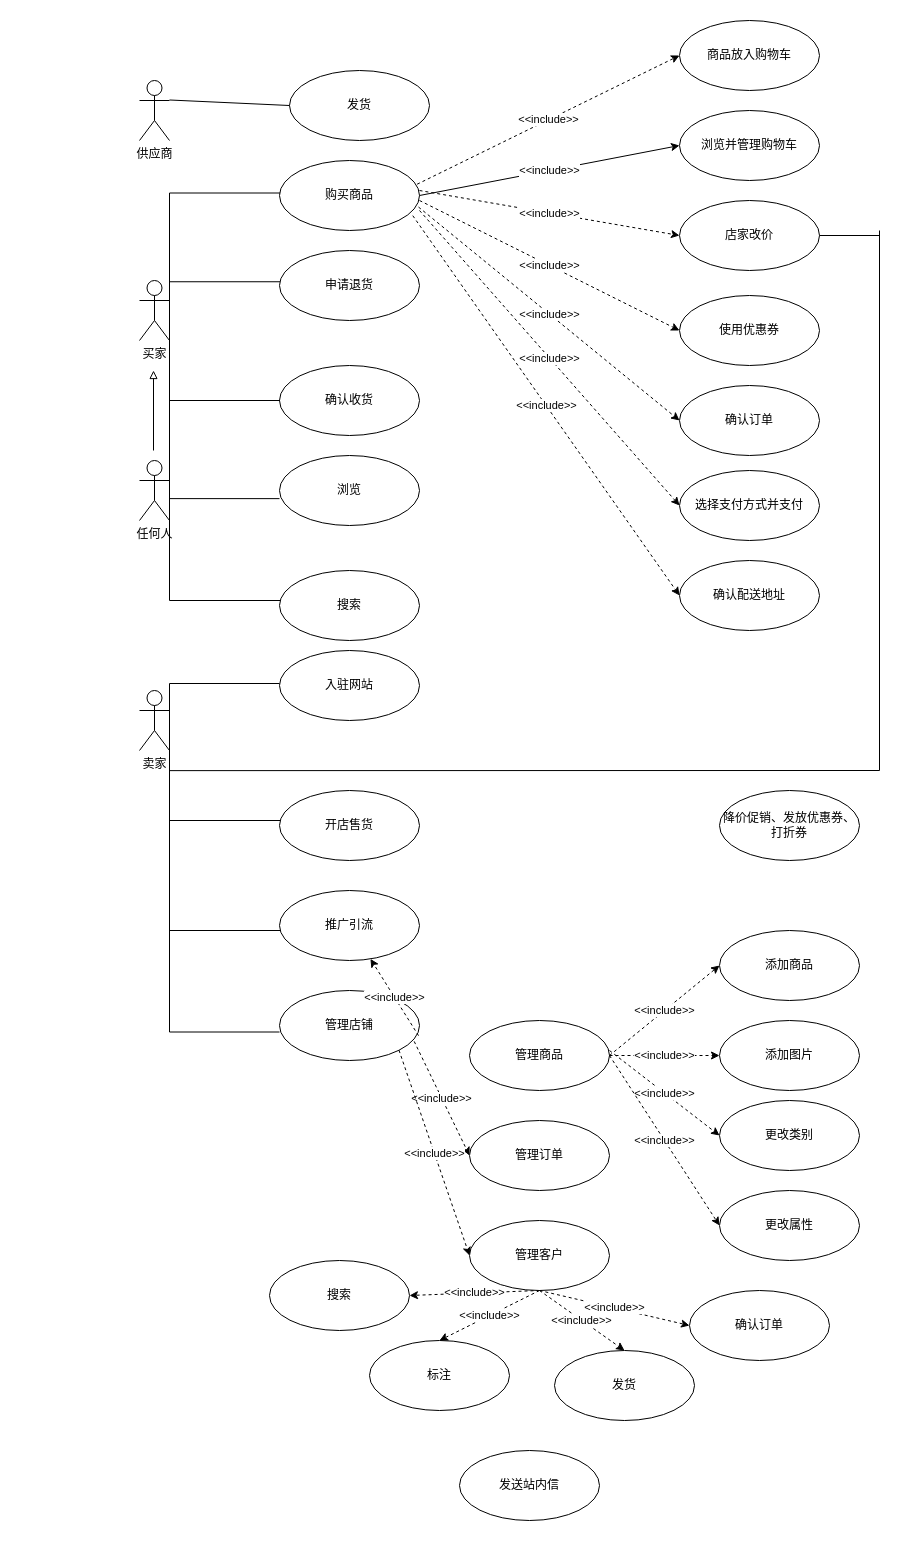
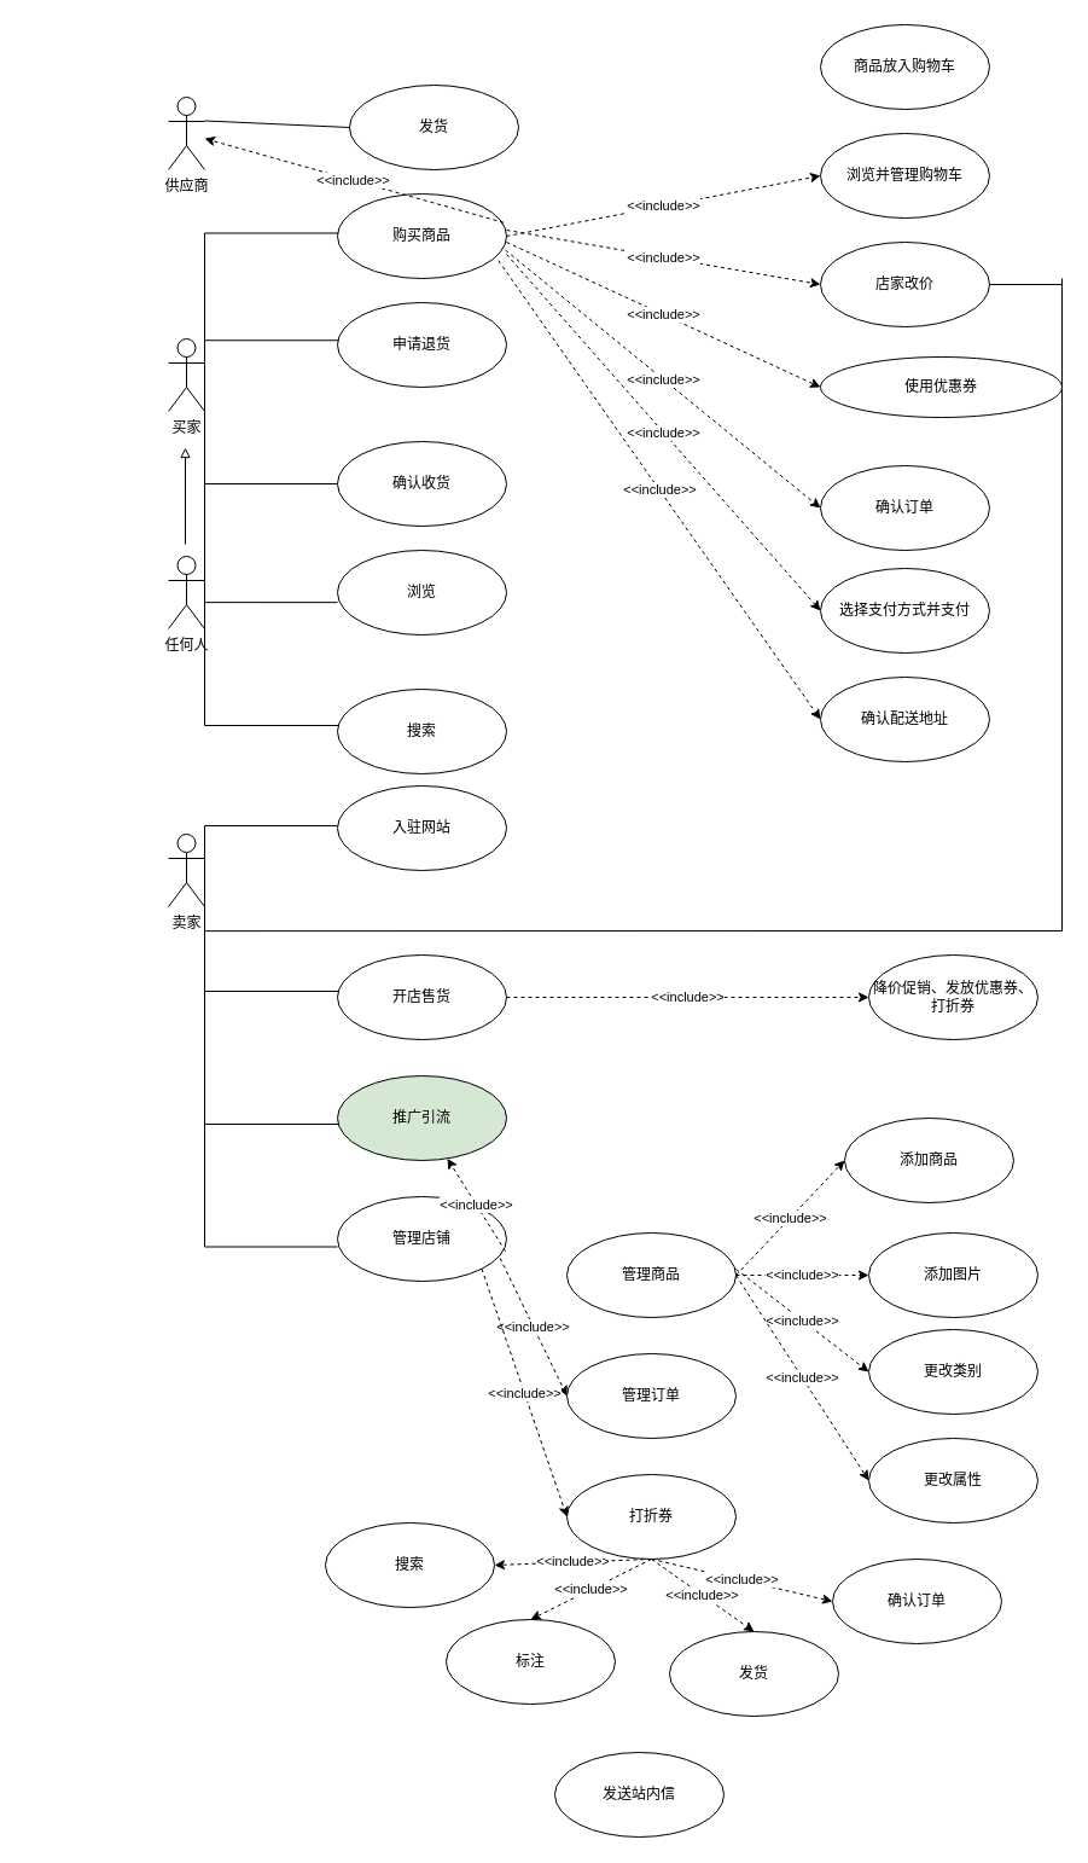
  <mxCell id="0" />
  <mxCell id="1" parent="0" />
  <mxCell id="2" value="任何人" style="shape=umlActor;verticalLabelPosition=bottom;verticalAlign=top;html=1;" vertex="1" parent="1"><mxGeometry x="139" y="460" width="30" height="60" as="geometry" /></mxCell>
  <mxCell id="3" value="买家" style="shape=umlActor;verticalLabelPosition=bottom;verticalAlign=top;html=1;" vertex="1" parent="1"><mxGeometry x="139" y="280" width="30" height="60" as="geometry" /></mxCell>
  <mxCell id="4" value="卖家" style="shape=umlActor;verticalLabelPosition=bottom;verticalAlign=top;html=1;" vertex="1" parent="1"><mxGeometry x="139" y="690" width="30" height="60" as="geometry" /></mxCell>
  <mxCell id="5" value="" style="endArrow=block;html=1;endFill=0;" edge="1" parent="1"><mxGeometry width="50" height="50" relative="1" as="geometry"><mxPoint x="153" y="450" as="sourcePoint" /><mxPoint x="153" y="370" as="targetPoint" /></mxGeometry></mxCell>
  <mxCell id="6" value="入驻网站" style="ellipse;whiteSpace=wrap;html=1;" vertex="1" parent="1"><mxGeometry x="279" y="650" width="140" height="70" as="geometry" /></mxCell>
  <mxCell id="7" value="开店售货" style="ellipse;whiteSpace=wrap;html=1;" vertex="1" parent="1"><mxGeometry x="279" y="790" width="140" height="70" as="geometry" /></mxCell>
- <mxCell id="8" value="推广引流" style="ellipse;whiteSpace=wrap;html=1;" vertex="1" parent="1"><mxGeometry x="279" y="890" width="140" height="70" as="geometry" /></mxCell>
+ <mxCell id="8" value="推广引流" style="ellipse;whiteSpace=wrap;html=1;fillColor=#d5e8d4;" vertex="1" parent="1"><mxGeometry x="279" y="890" width="140" height="70" as="geometry" /></mxCell>
  <mxCell id="9" value="供应商" style="shape=umlActor;verticalLabelPosition=bottom;verticalAlign=top;html=1;" vertex="1" parent="1"><mxGeometry x="139" y="80" width="30" height="60" as="geometry" /></mxCell>
  <mxCell id="10" value="浏览" style="ellipse;whiteSpace=wrap;html=1;" vertex="1" parent="1"><mxGeometry x="279" y="455" width="140" height="70" as="geometry" /></mxCell>
  <mxCell id="11" value="搜索" style="ellipse;whiteSpace=wrap;html=1;" vertex="1" parent="1"><mxGeometry x="279" y="570" width="140" height="70" as="geometry" /></mxCell>
  <mxCell id="12" value="降价促销、发放优惠券、打折券" style="ellipse;whiteSpace=wrap;html=1;" vertex="1" parent="1"><mxGeometry x="719" y="790" width="140" height="70" as="geometry" /></mxCell>
  <mxCell id="13" value="购买商品" style="ellipse;whiteSpace=wrap;html=1;" vertex="1" parent="1"><mxGeometry x="279" y="160" width="140" height="70" as="geometry" /></mxCell>
  <mxCell id="14" value="商品放入购物车" style="ellipse;whiteSpace=wrap;html=1;" vertex="1" parent="1"><mxGeometry x="679" y="20" width="140" height="70" as="geometry" /></mxCell>
  <mxCell id="15" value="浏览并管理购物车" style="ellipse;whiteSpace=wrap;html=1;" vertex="1" parent="1"><mxGeometry x="679" y="110" width="140" height="70" as="geometry" /></mxCell>
  <mxCell id="16" value="店家改价" style="ellipse;whiteSpace=wrap;html=1;" vertex="1" parent="1"><mxGeometry x="679" y="200" width="140" height="70" as="geometry" /></mxCell>
  <mxCell id="17" value="发货" style="ellipse;whiteSpace=wrap;html=1;" vertex="1" parent="1"><mxGeometry x="289" y="70" width="140" height="70" as="geometry" /></mxCell>
- <mxCell id="18" value="使用优惠券" style="ellipse;whiteSpace=wrap;html=1;" vertex="1" parent="1"><mxGeometry x="679" y="295" width="140" height="70" as="geometry" /></mxCell>
+ <mxCell id="18" value="使用优惠券" style="ellipse;whiteSpace=wrap;html=1;" vertex="1" parent="1"><mxGeometry x="679" y="295" width="200" height="50" as="geometry" /></mxCell>
  <mxCell id="19" value="确认订单" style="ellipse;whiteSpace=wrap;html=1;" vertex="1" parent="1"><mxGeometry x="679" y="385" width="140" height="70" as="geometry" /></mxCell>
  <mxCell id="20" value="确认配送地址" style="ellipse;whiteSpace=wrap;html=1;" vertex="1" parent="1"><mxGeometry x="679" y="560" width="140" height="70" as="geometry" /></mxCell>
  <mxCell id="21" value="选择支付方式并支付" style="ellipse;whiteSpace=wrap;html=1;" vertex="1" parent="1"><mxGeometry x="679" y="470" width="140" height="70" as="geometry" /></mxCell>
  <mxCell id="22" value="确认收货" style="ellipse;whiteSpace=wrap;html=1;" vertex="1" parent="1"><mxGeometry x="279" y="365" width="140" height="70" as="geometry" /></mxCell>
  <mxCell id="23" value="申请退货" style="ellipse;whiteSpace=wrap;html=1;" vertex="1" parent="1"><mxGeometry x="279" y="250" width="140" height="70" as="geometry" /></mxCell>
  <mxCell id="24" value="管理店铺" style="ellipse;whiteSpace=wrap;html=1;" vertex="1" parent="1"><mxGeometry x="279" y="990" width="140" height="70" as="geometry" /></mxCell>
  <mxCell id="25" value="管理商品" style="ellipse;whiteSpace=wrap;html=1;" vertex="1" parent="1"><mxGeometry x="469" y="1020" width="140" height="70" as="geometry" /></mxCell>
  <mxCell id="26" value="管理订单" style="ellipse;whiteSpace=wrap;html=1;" vertex="1" parent="1"><mxGeometry x="469" y="1120" width="140" height="70" as="geometry" /></mxCell>
- <mxCell id="27" value="管理客户" style="ellipse;whiteSpace=wrap;html=1;" vertex="1" parent="1"><mxGeometry x="469" y="1220" width="140" height="70" as="geometry" /></mxCell>
- <mxCell id="28" value="添加商品" style="ellipse;whiteSpace=wrap;html=1;" vertex="1" parent="1"><mxGeometry x="719" y="930" width="140" height="70" as="geometry" /></mxCell>
+ <mxCell id="27" value="打折券" style="ellipse;whiteSpace=wrap;html=1;" vertex="1" parent="1"><mxGeometry x="469" y="1220" width="140" height="70" as="geometry" /></mxCell>
+ <mxCell id="28" value="添加商品" style="ellipse;whiteSpace=wrap;html=1;" vertex="1" parent="1"><mxGeometry x="699" y="925" width="140" height="70" as="geometry" /></mxCell>
  <mxCell id="29" value="添加图片" style="ellipse;whiteSpace=wrap;html=1;" vertex="1" parent="1"><mxGeometry x="719" y="1020" width="140" height="70" as="geometry" /></mxCell>
  <mxCell id="30" value="更改类别" style="ellipse;whiteSpace=wrap;html=1;" vertex="1" parent="1"><mxGeometry x="719" y="1100" width="140" height="70" as="geometry" /></mxCell>
  <mxCell id="31" value="更改属性" style="ellipse;whiteSpace=wrap;html=1;" vertex="1" parent="1"><mxGeometry x="719" y="1190" width="140" height="70" as="geometry" /></mxCell>
  <mxCell id="32" value="确认订单" style="ellipse;whiteSpace=wrap;html=1;" vertex="1" parent="1"><mxGeometry x="689" y="1290" width="140" height="70" as="geometry" /></mxCell>
  <mxCell id="33" value="发货" style="ellipse;whiteSpace=wrap;html=1;" vertex="1" parent="1"><mxGeometry x="554" y="1350" width="140" height="70" as="geometry" /></mxCell>
  <mxCell id="34" value="搜索" style="ellipse;whiteSpace=wrap;html=1;" vertex="1" parent="1"><mxGeometry x="269" y="1260" width="140" height="70" as="geometry" /></mxCell>
  <mxCell id="35" value="标注" style="ellipse;whiteSpace=wrap;html=1;" vertex="1" parent="1"><mxGeometry x="369" y="1340" width="140" height="70" as="geometry" /></mxCell>
  <mxCell id="36" value="发送站内信" style="ellipse;whiteSpace=wrap;html=1;" vertex="1" parent="1"><mxGeometry x="459" y="1450" width="140" height="70" as="geometry" /></mxCell>
  <mxCell id="37" value="" style="endArrow=none;html=1;exitX=0.5;exitY=0.5;exitDx=0;exitDy=0;exitPerimeter=0;entryX=0;entryY=0.5;entryDx=0;entryDy=0;" edge="1" parent="1" target="17"><mxGeometry width="50" height="50" relative="1" as="geometry"><mxPoint x="169" y="99.49" as="sourcePoint" /><mxPoint x="313.995" y="89.998" as="targetPoint" /></mxGeometry></mxCell>
  <mxCell id="38" value="" style="shape=partialRectangle;whiteSpace=wrap;html=1;bottom=1;right=1;left=1;top=0;fillColor=none;routingCenterX=-0.5;rotation=90;" vertex="1" parent="1"><mxGeometry x="20.25" y="341.25" width="407.5" height="110" as="geometry" /></mxCell>
  <mxCell id="39" value="" style="shape=partialRectangle;whiteSpace=wrap;html=1;left=0;right=0;fillColor=none;" vertex="1" parent="1"><mxGeometry x="169" y="281.25" width="110" height="118.75" as="geometry" /></mxCell>
  <mxCell id="40" value="" style="endArrow=none;html=1;exitX=0.75;exitY=1;exitDx=0;exitDy=0;entryX=0.75;entryY=0;entryDx=0;entryDy=0;" edge="1" parent="1" source="38" target="38"><mxGeometry width="50" height="50" relative="1" as="geometry"><mxPoint x="179" y="109.49" as="sourcePoint" /><mxPoint x="299" y="115" as="targetPoint" /></mxGeometry></mxCell>
  <mxCell id="41" value="" style="shape=partialRectangle;whiteSpace=wrap;html=1;bottom=1;right=1;left=1;top=0;fillColor=none;routingCenterX=-0.5;rotation=90;" vertex="1" parent="1"><mxGeometry x="49.5" y="802.5" width="348.5" height="109.5" as="geometry" /></mxCell>
  <mxCell id="42" value="" style="shape=partialRectangle;whiteSpace=wrap;html=1;left=0;right=0;fillColor=none;" vertex="1" parent="1"><mxGeometry x="169" y="820" width="110" height="110" as="geometry" /></mxCell>
- <mxCell id="43" value="&amp;lt;&amp;lt;include&amp;gt;&amp;gt;" style="endArrow=classic;html=1;dashed=1;exitX=0.983;exitY=0.339;exitDx=0;exitDy=0;exitPerimeter=0;entryX=0;entryY=0.5;entryDx=0;entryDy=0;" edge="1" parent="1" source="13" target="14"><mxGeometry width="50" height="50" relative="1" as="geometry"><mxPoint x="469" y="80" as="sourcePoint" /><mxPoint x="519" y="30" as="targetPoint" /></mxGeometry></mxCell>
- <mxCell id="44" value="&amp;lt;&amp;lt;include&amp;gt;&amp;gt;" style="endArrow=classic;html=1;dashed=0;exitX=1;exitY=0.5;exitDx=0;exitDy=0;entryX=0;entryY=0.5;entryDx=0;entryDy=0;" edge="1" parent="1" source="13" target="15"><mxGeometry width="50" height="50" relative="1" as="geometry"><mxPoint x="426.62" y="193.73" as="sourcePoint" /><mxPoint x="689" y="65" as="targetPoint" /></mxGeometry></mxCell>
+ <mxCell id="43" value="&amp;lt;&amp;lt;include&amp;gt;&amp;gt;" style="endArrow=classic;html=1;dashed=1;exitX=0.983;exitY=0.339;exitDx=0;exitDy=0;exitPerimeter=0;" edge="1" parent="1" source="13" target="9"><mxGeometry width="50" height="50" relative="1" as="geometry"><mxPoint x="469" y="80" as="sourcePoint" /><mxPoint x="519" y="30" as="targetPoint" /></mxGeometry></mxCell>
+ <mxCell id="44" value="&amp;lt;&amp;lt;include&amp;gt;&amp;gt;" style="endArrow=classic;html=1;dashed=1;exitX=1;exitY=0.5;exitDx=0;exitDy=0;entryX=0;entryY=0.5;entryDx=0;entryDy=0;" edge="1" parent="1" source="13" target="15"><mxGeometry width="50" height="50" relative="1" as="geometry"><mxPoint x="426.62" y="193.73" as="sourcePoint" /><mxPoint x="689" y="65" as="targetPoint" /></mxGeometry></mxCell>
  <mxCell id="45" value="&amp;lt;&amp;lt;include&amp;gt;&amp;gt;" style="endArrow=classic;html=1;dashed=1;entryX=0;entryY=0.5;entryDx=0;entryDy=0;" edge="1" parent="1" target="16"><mxGeometry width="50" height="50" relative="1" as="geometry"><mxPoint x="419" y="190" as="sourcePoint" /><mxPoint x="699" y="75" as="targetPoint" /></mxGeometry></mxCell>
  <mxCell id="46" value="&amp;lt;&amp;lt;include&amp;gt;&amp;gt;" style="endArrow=classic;html=1;dashed=1;entryX=0;entryY=0.5;entryDx=0;entryDy=0;" edge="1" parent="1" target="18"><mxGeometry width="50" height="50" relative="1" as="geometry"><mxPoint x="419" y="200" as="sourcePoint" /><mxPoint x="709" y="85" as="targetPoint" /></mxGeometry></mxCell>
  <mxCell id="47" value="&amp;lt;&amp;lt;include&amp;gt;&amp;gt;" style="endArrow=classic;html=1;dashed=1;entryX=0;entryY=0.5;entryDx=0;entryDy=0;exitX=0.993;exitY=0.665;exitDx=0;exitDy=0;exitPerimeter=0;" edge="1" parent="1" source="13" target="19"><mxGeometry width="50" height="50" relative="1" as="geometry"><mxPoint x="429" y="210" as="sourcePoint" /><mxPoint x="689" y="340" as="targetPoint" /></mxGeometry></mxCell>
  <mxCell id="48" value="&amp;lt;&amp;lt;include&amp;gt;&amp;gt;" style="endArrow=classic;html=1;dashed=1;entryX=0;entryY=0.5;entryDx=0;entryDy=0;exitX=1;exitY=0.714;exitDx=0;exitDy=0;exitPerimeter=0;" edge="1" parent="1" source="13" target="21"><mxGeometry width="50" height="50" relative="1" as="geometry"><mxPoint x="439" y="220" as="sourcePoint" /><mxPoint x="699" y="350" as="targetPoint" /></mxGeometry></mxCell>
  <mxCell id="49" value="&amp;lt;&amp;lt;include&amp;gt;&amp;gt;" style="endArrow=classic;html=1;dashed=1;entryX=0;entryY=0.5;entryDx=0;entryDy=0;exitX=0.952;exitY=0.788;exitDx=0;exitDy=0;exitPerimeter=0;" edge="1" parent="1" source="13" target="20"><mxGeometry width="50" height="50" relative="1" as="geometry"><mxPoint x="449" y="230" as="sourcePoint" /><mxPoint x="709" y="360" as="targetPoint" /></mxGeometry></mxCell>
  <mxCell id="50" value="&amp;lt;&amp;lt;include&amp;gt;&amp;gt;" style="endArrow=classic;html=1;dashed=1;exitX=0.993;exitY=0.645;exitDx=0;exitDy=0;exitPerimeter=0;" edge="1" parent="1" source="24" target="8"><mxGeometry width="50" height="50" relative="1" as="geometry"><mxPoint x="419" y="1020" as="sourcePoint" /><mxPoint x="479" y="975" as="targetPoint" /></mxGeometry></mxCell>
  <mxCell id="51" value="&amp;lt;&amp;lt;include&amp;gt;&amp;gt;" style="endArrow=classic;html=1;dashed=1;entryX=0;entryY=0.5;entryDx=0;entryDy=0;exitX=0.962;exitY=0.727;exitDx=0;exitDy=0;exitPerimeter=0;" edge="1" parent="1" source="24" target="26"><mxGeometry width="50" height="50" relative="1" as="geometry"><mxPoint x="428.02" y="1045.15" as="sourcePoint" /><mxPoint x="479" y="1065" as="targetPoint" /></mxGeometry></mxCell>
  <mxCell id="52" value="&amp;lt;&amp;lt;include&amp;gt;&amp;gt;" style="endArrow=classic;html=1;dashed=1;entryX=0;entryY=0.5;entryDx=0;entryDy=0;exitX=1;exitY=1;exitDx=0;exitDy=0;" edge="1" parent="1" source="24" target="27"><mxGeometry width="50" height="50" relative="1" as="geometry"><mxPoint x="438.02" y="1055.15" as="sourcePoint" /><mxPoint x="489" y="1075" as="targetPoint" /></mxGeometry></mxCell>
+ <mxCell id="53" value="&amp;lt;&amp;lt;include&amp;gt;&amp;gt;" style="endArrow=classic;html=1;dashed=1;entryX=0;entryY=0.5;entryDx=0;entryDy=0;exitX=1;exitY=0.5;exitDx=0;exitDy=0;" edge="1" parent="1" source="7" target="12"><mxGeometry width="50" height="50" relative="1" as="geometry"><mxPoint x="429" y="1035" as="sourcePoint" /><mxPoint x="479" y="975" as="targetPoint" /></mxGeometry></mxCell>
  <mxCell id="54" value="&amp;lt;&amp;lt;include&amp;gt;&amp;gt;" style="endArrow=classic;html=1;dashed=1;entryX=0;entryY=0.5;entryDx=0;entryDy=0;exitX=1;exitY=0.5;exitDx=0;exitDy=0;" edge="1" parent="1" source="25" target="28"><mxGeometry width="50" height="50" relative="1" as="geometry"><mxPoint x="439" y="1045" as="sourcePoint" /><mxPoint x="489" y="985" as="targetPoint" /></mxGeometry></mxCell>
  <mxCell id="55" value="&amp;lt;&amp;lt;include&amp;gt;&amp;gt;" style="endArrow=classic;html=1;dashed=1;entryX=0;entryY=0.5;entryDx=0;entryDy=0;" edge="1" parent="1" target="29"><mxGeometry width="50" height="50" relative="1" as="geometry"><mxPoint x="609" y="1055" as="sourcePoint" /><mxPoint x="729" y="975" as="targetPoint" /></mxGeometry></mxCell>
  <mxCell id="56" value="&amp;lt;&amp;lt;include&amp;gt;&amp;gt;" style="endArrow=classic;html=1;dashed=1;entryX=0;entryY=0.5;entryDx=0;entryDy=0;" edge="1" parent="1" target="30"><mxGeometry width="50" height="50" relative="1" as="geometry"><mxPoint x="609" y="1050" as="sourcePoint" /><mxPoint x="729" y="1065" as="targetPoint" /></mxGeometry></mxCell>
  <mxCell id="57" value="&amp;lt;&amp;lt;include&amp;gt;&amp;gt;" style="endArrow=classic;html=1;dashed=1;entryX=0;entryY=0.5;entryDx=0;entryDy=0;exitX=1;exitY=0.5;exitDx=0;exitDy=0;" edge="1" parent="1" source="25" target="31"><mxGeometry width="50" height="50" relative="1" as="geometry"><mxPoint x="629" y="1075" as="sourcePoint" /><mxPoint x="739" y="1075" as="targetPoint" /></mxGeometry></mxCell>
  <mxCell id="58" value="&amp;lt;&amp;lt;include&amp;gt;&amp;gt;" style="endArrow=classic;html=1;dashed=1;entryX=0;entryY=0.5;entryDx=0;entryDy=0;exitX=0.5;exitY=1;exitDx=0;exitDy=0;" edge="1" parent="1" source="27" target="32"><mxGeometry width="50" height="50" relative="1" as="geometry"><mxPoint x="409.005" y="1059.492" as="sourcePoint" /><mxPoint x="479" y="1265" as="targetPoint" /></mxGeometry></mxCell>
  <mxCell id="59" value="&amp;lt;&amp;lt;include&amp;gt;&amp;gt;" style="endArrow=classic;html=1;dashed=1;entryX=0.5;entryY=0;entryDx=0;entryDy=0;" edge="1" parent="1" target="33"><mxGeometry width="50" height="50" relative="1" as="geometry"><mxPoint x="539" y="1290" as="sourcePoint" /><mxPoint x="699" y="1335" as="targetPoint" /></mxGeometry></mxCell>
  <mxCell id="60" value="&amp;lt;&amp;lt;include&amp;gt;&amp;gt;" style="endArrow=classic;html=1;dashed=1;entryX=0.5;entryY=0;entryDx=0;entryDy=0;" edge="1" parent="1" target="35"><mxGeometry width="50" height="50" relative="1" as="geometry"><mxPoint x="539" y="1290" as="sourcePoint" /><mxPoint x="709" y="1345" as="targetPoint" /></mxGeometry></mxCell>
  <mxCell id="61" value="&amp;lt;&amp;lt;include&amp;gt;&amp;gt;" style="endArrow=classic;html=1;dashed=1;entryX=1;entryY=0.5;entryDx=0;entryDy=0;" edge="1" parent="1" target="34"><mxGeometry width="50" height="50" relative="1" as="geometry"><mxPoint x="539" y="1290" as="sourcePoint" /><mxPoint x="719" y="1355" as="targetPoint" /></mxGeometry></mxCell>
  <mxCell id="62" value="" style="endArrow=none;html=1;exitX=0.25;exitY=1;exitDx=0;exitDy=0;" edge="1" parent="1" source="41"><mxGeometry width="50" height="50" relative="1" as="geometry"><mxPoint x="299" y="770" as="sourcePoint" /><mxPoint x="879" y="770" as="targetPoint" /></mxGeometry></mxCell>
  <mxCell id="63" value="" style="endArrow=none;html=1;" edge="1" parent="1"><mxGeometry width="50" height="50" relative="1" as="geometry"><mxPoint x="879" y="770" as="sourcePoint" /><mxPoint x="879" y="230" as="targetPoint" /></mxGeometry></mxCell>
  <mxCell id="64" value="" style="endArrow=none;html=1;exitX=1;exitY=0.5;exitDx=0;exitDy=0;" edge="1" parent="1" source="16"><mxGeometry width="50" height="50" relative="1" as="geometry"><mxPoint x="829" y="240" as="sourcePoint" /><mxPoint x="879" y="235" as="targetPoint" /></mxGeometry></mxCell>
